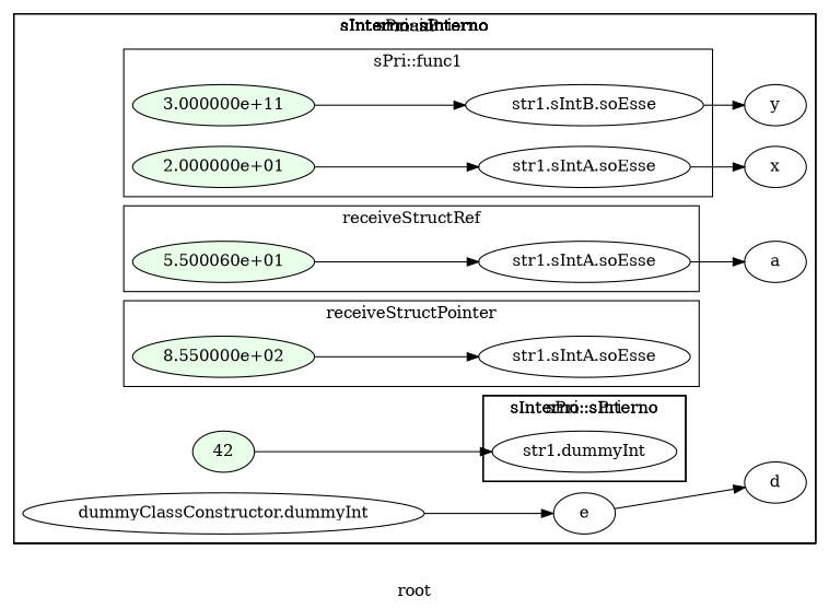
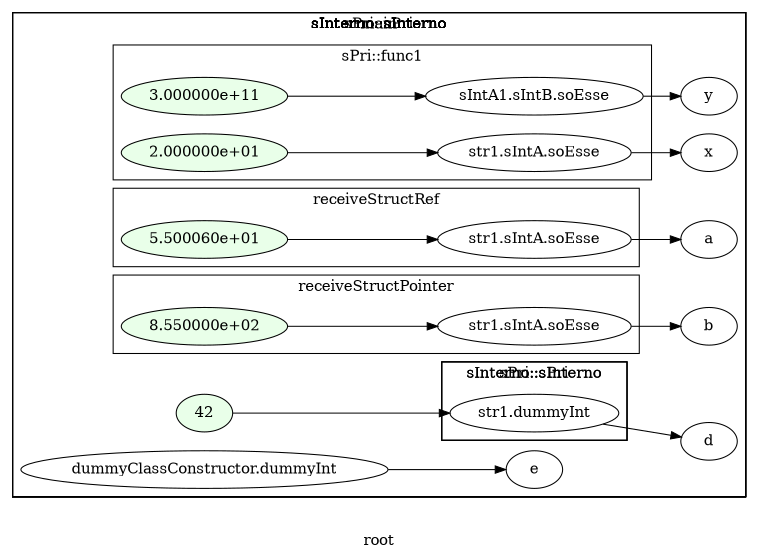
  digraph {
    label=root
    rankdir=LR
    n1 [label="str1.dummyInt" startingline=23]
    n2 [fillcolor="#E9FFE9" label="2.000000e+01" startinglines=17 style=filled]
    n3 [label="str1.sIntA.soEsse" startingline=17]
    n4 [fillcolor="#E9FFE9" label="3.000000e+11" startinglines=18 style=filled]
-   n5 [label="str1.sIntB.soEsse" startingline=18]
+   n5 [label="sIntA1.sIntB.soEsse" startingline=18]
    n6 [fillcolor="#E9FFE9" label="5.500060e+01" startinglines=33 style=filled]
    n7 [label="str1.sIntA.soEsse" startingline=33]
    n8 [fillcolor="#E9FFE9" label="8.550000e+02" startinglines=38 style=filled]
    n9 [label="str1.sIntA.soEsse" startingline=38]
    n10 [fillcolor="#E9FFE9" label=42 startinglines=47 style=filled]
    n11 [label=d startingline=49]
    n12 [label=x startingline=51]
    n13 [label=y startingline=52]
    n14 [label=a startingline=55]
+   n15 [label=b startingline=58]
    n16 [label="dummyClassConstructor.dummyInt" startingline=64]
    n17 [label=e startingline=65]
    subgraph cluster_1 {
      label=main
      parent=G
      startinglines="41_46_46"
      n10
      n11
      n12
      n13
      n14
+     n15
      n16
      n17
      subgraph cluster_2 {
        label="sInterno::sInterno"
        parent=cluster_1
        startinglines="46_46_47"
      }
      subgraph cluster_3 {
        label="sInterno::sInterno"
        parent=cluster_1
        startinglines="46_46_47"
      }
      subgraph cluster_4 {
        label="sPri::sPri"
        parent=cluster_1
        startinglines="46_46_47"
        n1
        subgraph cluster_5 {
          label="sInterno::sInterno"
          parent=cluster_4
          startinglines="46_47_21"
        }
        subgraph cluster_6 {
          label="sInterno::sInterno"
          parent=cluster_4
          startinglines="47_21_22"
        }
      }
      subgraph cluster_7 {
        label="sPri::func1"
        parent=cluster_1
        startinglines="22_23_48"
        n2
        n3
        n4
        n5
      }
      subgraph cluster_8 {
        label=receiveStructRef
        parent=cluster_1
        startinglines="51_52_54"
        n6
        n7
      }
      subgraph cluster_9 {
        label=receiveStructPointer
        parent=cluster_1
        startinglines="33_55_57"
        n8
        n9
      }
      subgraph cluster_10 {
        label="sInterno::sInterno"
        parent=cluster_1
        startinglines="58_63_64"
      }
      subgraph cluster_11 {
        label="sInterno::sInterno"
        parent=cluster_1
        startinglines="58_63_64"
      }
      subgraph cluster_12 {
        label="sPri::sPri"
        parent=cluster_1
        startinglines="58_63_64"
        subgraph cluster_13 {
          label="sInterno::sInterno"
          parent=cluster_12
          startinglines="63_64_26"
        }
        subgraph cluster_14 {
          label="sInterno::sInterno"
          parent=cluster_12
          startinglines="64_26_27"
        }
      }
    }
-   n17 -> n11
+   n1 -> n11
    n2 -> n3
    n3 -> n12
    n4 -> n5
    n5 -> n13
    n6 -> n7
    n7 -> n14
    n8 -> n9
+   n9 -> n15
    n10 -> n1
    n16 -> n17
  }
